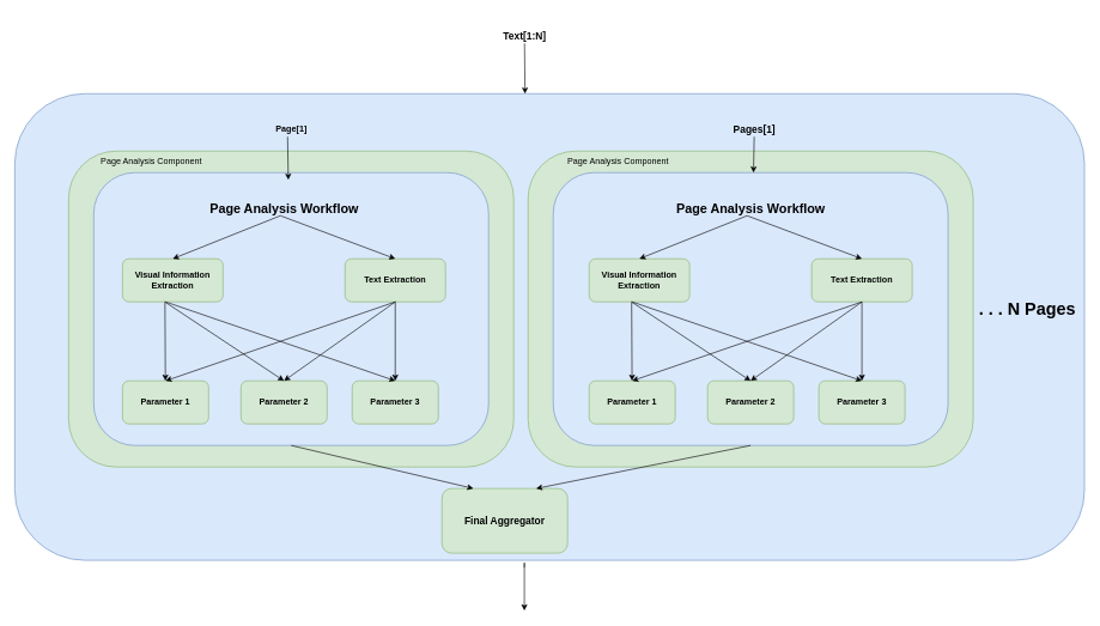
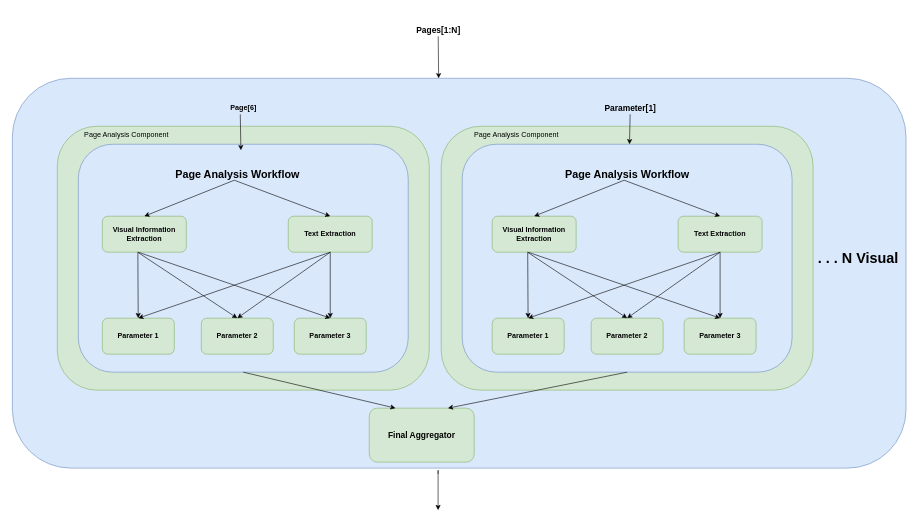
  <mxCell id="0" />
  <mxCell id="1" parent="0" />
  <mxCell id="2" value="" style="rounded=1;whiteSpace=wrap;html=1;fillColor=#dae8fc;strokeColor=#6c8ebf;" parent="1" vertex="1"><mxGeometry x="20" y="130" width="1490" height="650" as="geometry" /></mxCell>
  <mxCell id="3" value="" style="rounded=1;whiteSpace=wrap;html=1;fillColor=#d5e8d4;strokeColor=#82b366;" vertex="1" parent="1"><mxGeometry x="735" y="210" width="620" height="440" as="geometry" /></mxCell>
  <mxCell id="4" value="" style="rounded=1;whiteSpace=wrap;html=1;fillColor=#d5e8d4;strokeColor=#82b366;" vertex="1" parent="1"><mxGeometry x="95" y="210" width="620" height="440" as="geometry" /></mxCell>
  <mxCell id="5" value="" style="rounded=1;whiteSpace=wrap;html=1;fillColor=#dae8fc;strokeColor=#6c8ebf;" parent="1" vertex="1"><mxGeometry x="130" y="240" width="550" height="380" as="geometry" /></mxCell>
  <mxCell id="6" value="&lt;h2&gt;&lt;b&gt;Page Analysis Workflow&lt;/b&gt;&lt;/h2&gt;" style="text;html=1;align=center;verticalAlign=middle;resizable=0;points=[];autosize=1;strokeColor=none;fillColor=none;" parent="1" vertex="1"><mxGeometry x="280" y="260" width="230" height="60" as="geometry" /></mxCell>
  <mxCell id="7" value="&lt;h4&gt;Visual Information Extraction&lt;/h4&gt;" style="rounded=1;whiteSpace=wrap;html=1;fillColor=#d5e8d4;strokeColor=#82b366;" parent="1" vertex="1"><mxGeometry x="170" y="360" width="140" height="60" as="geometry" /></mxCell>
  <mxCell id="8" value="&lt;h4&gt;Text Extraction&lt;/h4&gt;" style="rounded=1;whiteSpace=wrap;html=1;fillColor=#d5e8d4;strokeColor=#82b366;" parent="1" vertex="1"><mxGeometry x="480" y="360" width="140" height="60" as="geometry" /></mxCell>
  <mxCell id="9" value="&lt;h4&gt;Parameter 1&lt;/h4&gt;" style="rounded=1;whiteSpace=wrap;html=1;fillColor=#d5e8d4;strokeColor=#82b366;fontStyle=1" parent="1" vertex="1"><mxGeometry x="170" y="530" width="120" height="60" as="geometry" /></mxCell>
  <mxCell id="10" value="&lt;h4&gt;Parameter 2&lt;/h4&gt;" style="rounded=1;whiteSpace=wrap;html=1;fillColor=#d5e8d4;strokeColor=#82b366;fontStyle=1" parent="1" vertex="1"><mxGeometry x="335" y="530" width="120" height="60" as="geometry" /></mxCell>
  <mxCell id="11" value="&lt;h4&gt;Parameter 3&lt;/h4&gt;" style="rounded=1;whiteSpace=wrap;html=1;fillColor=#d5e8d4;strokeColor=#82b366;fontStyle=1" parent="1" vertex="1"><mxGeometry x="490" y="530" width="120" height="60" as="geometry" /></mxCell>
  <mxCell id="12" value="" style="endArrow=classic;html=1;exitX=0.423;exitY=1.007;exitDx=0;exitDy=0;exitPerimeter=0;" parent="1" source="7" target="9" edge="1"><mxGeometry width="50" height="50" relative="1" as="geometry"><mxPoint x="240" y="470" as="sourcePoint" /><mxPoint x="240" y="490.711" as="targetPoint" /></mxGeometry></mxCell>
  <mxCell id="13" value="" style="endArrow=classic;html=1;exitX=0.42;exitY=0.998;exitDx=0;exitDy=0;exitPerimeter=0;entryX=0.5;entryY=0;entryDx=0;entryDy=0;" parent="1" source="7" target="10" edge="1"><mxGeometry width="50" height="50" relative="1" as="geometry"><mxPoint x="290" y="490" as="sourcePoint" /><mxPoint x="340" y="440" as="targetPoint" /></mxGeometry></mxCell>
  <mxCell id="14" value="" style="endArrow=classic;html=1;entryX=0.5;entryY=0;entryDx=0;entryDy=0;" parent="1" target="11" edge="1"><mxGeometry width="50" height="50" relative="1" as="geometry"><mxPoint x="230" y="420" as="sourcePoint" /><mxPoint x="430" y="430" as="targetPoint" /></mxGeometry></mxCell>
  <mxCell id="15" value="" style="endArrow=classic;html=1;exitX=0.5;exitY=1;exitDx=0;exitDy=0;entryX=0.5;entryY=0;entryDx=0;entryDy=0;" parent="1" source="8" target="9" edge="1"><mxGeometry width="50" height="50" relative="1" as="geometry"><mxPoint x="360" y="500" as="sourcePoint" /><mxPoint x="410" y="450" as="targetPoint" /></mxGeometry></mxCell>
  <mxCell id="16" value="" style="endArrow=classic;html=1;entryX=0.5;entryY=0;entryDx=0;entryDy=0;" parent="1" target="10" edge="1"><mxGeometry width="50" height="50" relative="1" as="geometry"><mxPoint x="550" y="420" as="sourcePoint" /><mxPoint x="470" y="450" as="targetPoint" /></mxGeometry></mxCell>
  <mxCell id="17" value="" style="endArrow=classic;html=1;entryX=0.5;entryY=0;entryDx=0;entryDy=0;" parent="1" target="11" edge="1"><mxGeometry width="50" height="50" relative="1" as="geometry"><mxPoint x="550" y="420" as="sourcePoint" /><mxPoint x="590" y="470" as="targetPoint" /></mxGeometry></mxCell>
  <mxCell id="18" value="" style="rounded=1;whiteSpace=wrap;html=1;fillColor=#dae8fc;strokeColor=#6c8ebf;" parent="1" vertex="1"><mxGeometry x="770" y="240" width="550" height="380" as="geometry" /></mxCell>
  <mxCell id="19" value="&lt;h2&gt;&lt;b&gt;Page Analysis Workflow&lt;/b&gt;&lt;/h2&gt;" style="text;html=1;align=center;verticalAlign=middle;resizable=0;points=[];autosize=1;strokeColor=none;fillColor=none;" parent="1" vertex="1"><mxGeometry x="930" y="260" width="230" height="60" as="geometry" /></mxCell>
  <mxCell id="20" value="&lt;h4&gt;Visual Information Extraction&lt;/h4&gt;" style="rounded=1;whiteSpace=wrap;html=1;fillColor=#d5e8d4;strokeColor=#82b366;" parent="1" vertex="1"><mxGeometry x="820" y="360" width="140" height="60" as="geometry" /></mxCell>
  <mxCell id="21" value="&lt;h4&gt;Text Extraction&lt;/h4&gt;" style="rounded=1;whiteSpace=wrap;html=1;fillColor=#d5e8d4;strokeColor=#82b366;" parent="1" vertex="1"><mxGeometry x="1130" y="360" width="140" height="60" as="geometry" /></mxCell>
  <mxCell id="22" value="&lt;h4&gt;Parameter 1&lt;/h4&gt;" style="rounded=1;whiteSpace=wrap;html=1;fillColor=#d5e8d4;strokeColor=#82b366;fontStyle=1" parent="1" vertex="1"><mxGeometry x="820" y="530" width="120" height="60" as="geometry" /></mxCell>
  <mxCell id="23" value="&lt;h4&gt;Parameter 2&lt;/h4&gt;" style="rounded=1;whiteSpace=wrap;html=1;fillColor=#d5e8d4;strokeColor=#82b366;fontStyle=1" parent="1" vertex="1"><mxGeometry x="985" y="530" width="120" height="60" as="geometry" /></mxCell>
  <mxCell id="24" value="&lt;h4&gt;Parameter 3&lt;/h4&gt;" style="rounded=1;whiteSpace=wrap;html=1;fillColor=#d5e8d4;strokeColor=#82b366;fontStyle=1" parent="1" vertex="1"><mxGeometry x="1140" y="530" width="120" height="60" as="geometry" /></mxCell>
  <mxCell id="25" value="" style="endArrow=classic;html=1;exitX=0.423;exitY=1.007;exitDx=0;exitDy=0;exitPerimeter=0;" parent="1" source="20" target="22" edge="1"><mxGeometry width="50" height="50" relative="1" as="geometry"><mxPoint x="890" y="470" as="sourcePoint" /><mxPoint x="890" y="490.711" as="targetPoint" /></mxGeometry></mxCell>
  <mxCell id="26" value="" style="endArrow=classic;html=1;exitX=0.42;exitY=0.998;exitDx=0;exitDy=0;exitPerimeter=0;entryX=0.5;entryY=0;entryDx=0;entryDy=0;" parent="1" source="20" target="23" edge="1"><mxGeometry width="50" height="50" relative="1" as="geometry"><mxPoint x="940" y="490" as="sourcePoint" /><mxPoint x="990" y="440" as="targetPoint" /></mxGeometry></mxCell>
  <mxCell id="27" value="" style="endArrow=classic;html=1;entryX=0.5;entryY=0;entryDx=0;entryDy=0;" parent="1" target="24" edge="1"><mxGeometry width="50" height="50" relative="1" as="geometry"><mxPoint x="880" y="420" as="sourcePoint" /><mxPoint x="1080" y="430" as="targetPoint" /></mxGeometry></mxCell>
  <mxCell id="28" value="" style="endArrow=classic;html=1;exitX=0.5;exitY=1;exitDx=0;exitDy=0;entryX=0.5;entryY=0;entryDx=0;entryDy=0;" parent="1" source="21" target="22" edge="1"><mxGeometry width="50" height="50" relative="1" as="geometry"><mxPoint x="1010" y="500" as="sourcePoint" /><mxPoint x="1060" y="450" as="targetPoint" /></mxGeometry></mxCell>
  <mxCell id="29" value="" style="endArrow=classic;html=1;entryX=0.5;entryY=0;entryDx=0;entryDy=0;" parent="1" target="23" edge="1"><mxGeometry width="50" height="50" relative="1" as="geometry"><mxPoint x="1200" y="420" as="sourcePoint" /><mxPoint x="1120" y="450" as="targetPoint" /></mxGeometry></mxCell>
  <mxCell id="30" value="" style="endArrow=classic;html=1;entryX=0.5;entryY=0;entryDx=0;entryDy=0;" parent="1" target="24" edge="1"><mxGeometry width="50" height="50" relative="1" as="geometry"><mxPoint x="1200" y="420" as="sourcePoint" /><mxPoint x="1240" y="470" as="targetPoint" /></mxGeometry></mxCell>
- <mxCell id="31" value="&lt;h1&gt;. . . N Pages&lt;/h1&gt;" style="text;html=1;align=center;verticalAlign=middle;resizable=0;points=[];autosize=1;strokeColor=none;fillColor=none;" parent="1" vertex="1"><mxGeometry x="1350" y="395" width="160" height="70" as="geometry" /></mxCell>
+ <mxCell id="31" value="&lt;h1&gt;. . . N Visual&lt;/h1&gt;" style="text;html=1;align=center;verticalAlign=middle;resizable=0;points=[];autosize=1;strokeColor=none;fillColor=none;" parent="1" vertex="1"><mxGeometry x="1350" y="395" width="160" height="70" as="geometry" /></mxCell>
  <mxCell id="32" value="" style="endArrow=classic;html=1;entryX=0.477;entryY=0;entryDx=0;entryDy=0;entryPerimeter=0;" parent="1" target="2" edge="1"><mxGeometry width="50" height="50" relative="1" as="geometry"><mxPoint x="730" y="60" as="sourcePoint" /><mxPoint x="760" y="-10" as="targetPoint" /></mxGeometry></mxCell>
- <mxCell id="33" value="&lt;h3&gt;Text[1:N]&lt;/h3&gt;" style="text;html=1;align=center;verticalAlign=middle;resizable=0;points=[];autosize=1;strokeColor=none;fillColor=none;" parent="1" vertex="1"><mxGeometry x="680" y="20" width="100" height="60" as="geometry" /></mxCell>
- <mxCell id="34" value="&lt;h4&gt;Page[1]&lt;/h4&gt;" style="text;html=1;align=center;verticalAlign=middle;resizable=0;points=[];autosize=1;strokeColor=none;fillColor=none;" parent="1" vertex="1"><mxGeometry x="370" y="150" width="70" height="60" as="geometry" /></mxCell>
+ <mxCell id="33" value="&lt;h3&gt;Pages[1:N]&lt;/h3&gt;" style="text;html=1;align=center;verticalAlign=middle;resizable=0;points=[];autosize=1;strokeColor=none;fillColor=none;" parent="1" vertex="1"><mxGeometry x="680" y="20" width="100" height="60" as="geometry" /></mxCell>
+ <mxCell id="34" value="&lt;h4&gt;Page[6]&lt;/h4&gt;" style="text;html=1;align=center;verticalAlign=middle;resizable=0;points=[];autosize=1;strokeColor=none;fillColor=none;" parent="1" vertex="1"><mxGeometry x="370" y="150" width="70" height="60" as="geometry" /></mxCell>
  <mxCell id="35" value="" style="endArrow=classic;html=1;fontFamily=Helvetica;fontSize=11;fontColor=default;align=center;strokeColor=default;" parent="1" edge="1"><mxGeometry width="50" height="50" relative="1" as="geometry"><mxPoint x="400" y="190" as="sourcePoint" /><mxPoint x="401" y="250" as="targetPoint" /></mxGeometry></mxCell>
- <mxCell id="36" value="&lt;h3&gt;Pages[1]&lt;/h3&gt;" style="text;html=1;align=center;verticalAlign=middle;resizable=0;points=[];autosize=1;strokeColor=none;fillColor=none;" parent="1" vertex="1"><mxGeometry x="1010" y="150" width="80" height="60" as="geometry" /></mxCell>
+ <mxCell id="36" value="&lt;h3&gt;Parameter[1]&lt;/h3&gt;" style="text;html=1;align=center;verticalAlign=middle;resizable=0;points=[];autosize=1;strokeColor=none;fillColor=none;" parent="1" vertex="1"><mxGeometry x="1010" y="150" width="80" height="60" as="geometry" /></mxCell>
  <mxCell id="37" value="" style="endArrow=classic;html=1;" parent="1" target="18" edge="1"><mxGeometry width="50" height="50" relative="1" as="geometry"><mxPoint x="1050" y="190" as="sourcePoint" /><mxPoint x="1100" y="140" as="targetPoint" /></mxGeometry></mxCell>
  <mxCell id="38" value="" style="endArrow=classic;html=1;entryX=0.5;entryY=0;entryDx=0;entryDy=0;" parent="1" target="7" edge="1"><mxGeometry width="50" height="50" relative="1" as="geometry"><mxPoint x="390" y="300" as="sourcePoint" /><mxPoint x="440" y="250" as="targetPoint" /></mxGeometry></mxCell>
  <mxCell id="39" value="" style="endArrow=classic;html=1;entryX=0.5;entryY=0;entryDx=0;entryDy=0;" parent="1" target="8" edge="1"><mxGeometry width="50" height="50" relative="1" as="geometry"><mxPoint x="390" y="300" as="sourcePoint" /><mxPoint x="440" y="250" as="targetPoint" /></mxGeometry></mxCell>
  <mxCell id="40" value="" style="endArrow=classic;html=1;entryX=0.5;entryY=0;entryDx=0;entryDy=0;" parent="1" edge="1"><mxGeometry width="50" height="50" relative="1" as="geometry"><mxPoint x="1040" y="300" as="sourcePoint" /><mxPoint x="890" y="360" as="targetPoint" /></mxGeometry></mxCell>
  <mxCell id="41" value="" style="endArrow=classic;html=1;entryX=0.5;entryY=0;entryDx=0;entryDy=0;" parent="1" edge="1"><mxGeometry width="50" height="50" relative="1" as="geometry"><mxPoint x="1040" y="300" as="sourcePoint" /><mxPoint x="1200" y="360" as="targetPoint" /></mxGeometry></mxCell>
  <mxCell id="42" value="&lt;h3&gt;Final Aggregator&lt;/h3&gt;" style="rounded=1;whiteSpace=wrap;html=1;fillColor=#d5e8d4;strokeColor=#82b366;" vertex="1" parent="1"><mxGeometry x="615" y="680" width="175" height="90" as="geometry" /></mxCell>
  <mxCell id="43" value="" style="endArrow=classic;html=1;exitX=0.5;exitY=1;exitDx=0;exitDy=0;entryX=0.25;entryY=0;entryDx=0;entryDy=0;" edge="1" parent="1" source="5" target="42"><mxGeometry width="50" height="50" relative="1" as="geometry"><mxPoint x="450" y="660" as="sourcePoint" /><mxPoint x="500" y="610" as="targetPoint" /></mxGeometry></mxCell>
  <mxCell id="44" value="" style="endArrow=classic;html=1;exitX=0.5;exitY=1;exitDx=0;exitDy=0;entryX=0.75;entryY=0;entryDx=0;entryDy=0;" edge="1" parent="1" source="18" target="42"><mxGeometry width="50" height="50" relative="1" as="geometry"><mxPoint x="880" y="670" as="sourcePoint" /><mxPoint x="930" y="620" as="targetPoint" /></mxGeometry></mxCell>
  <mxCell id="45" value="" style="endArrow=classic;html=1;" edge="1" parent="1"><mxGeometry width="50" height="50" relative="1" as="geometry"><mxPoint x="729.8" y="790" as="sourcePoint" /><mxPoint x="729.8" y="850" as="targetPoint" /><Array as="points"><mxPoint x="729.8" y="780" /></Array></mxGeometry></mxCell>
  <mxCell id="46" value="Page Analysis Component" style="text;html=1;align=center;verticalAlign=middle;resizable=0;points=[];autosize=1;strokeColor=none;fillColor=none;" vertex="1" parent="1"><mxGeometry x="130" y="210" width="160" height="30" as="geometry" /></mxCell>
  <mxCell id="47" value="Page Analysis Component" style="text;html=1;align=center;verticalAlign=middle;resizable=0;points=[];autosize=1;strokeColor=none;fillColor=none;" vertex="1" parent="1"><mxGeometry x="780" y="210" width="160" height="30" as="geometry" /></mxCell>
